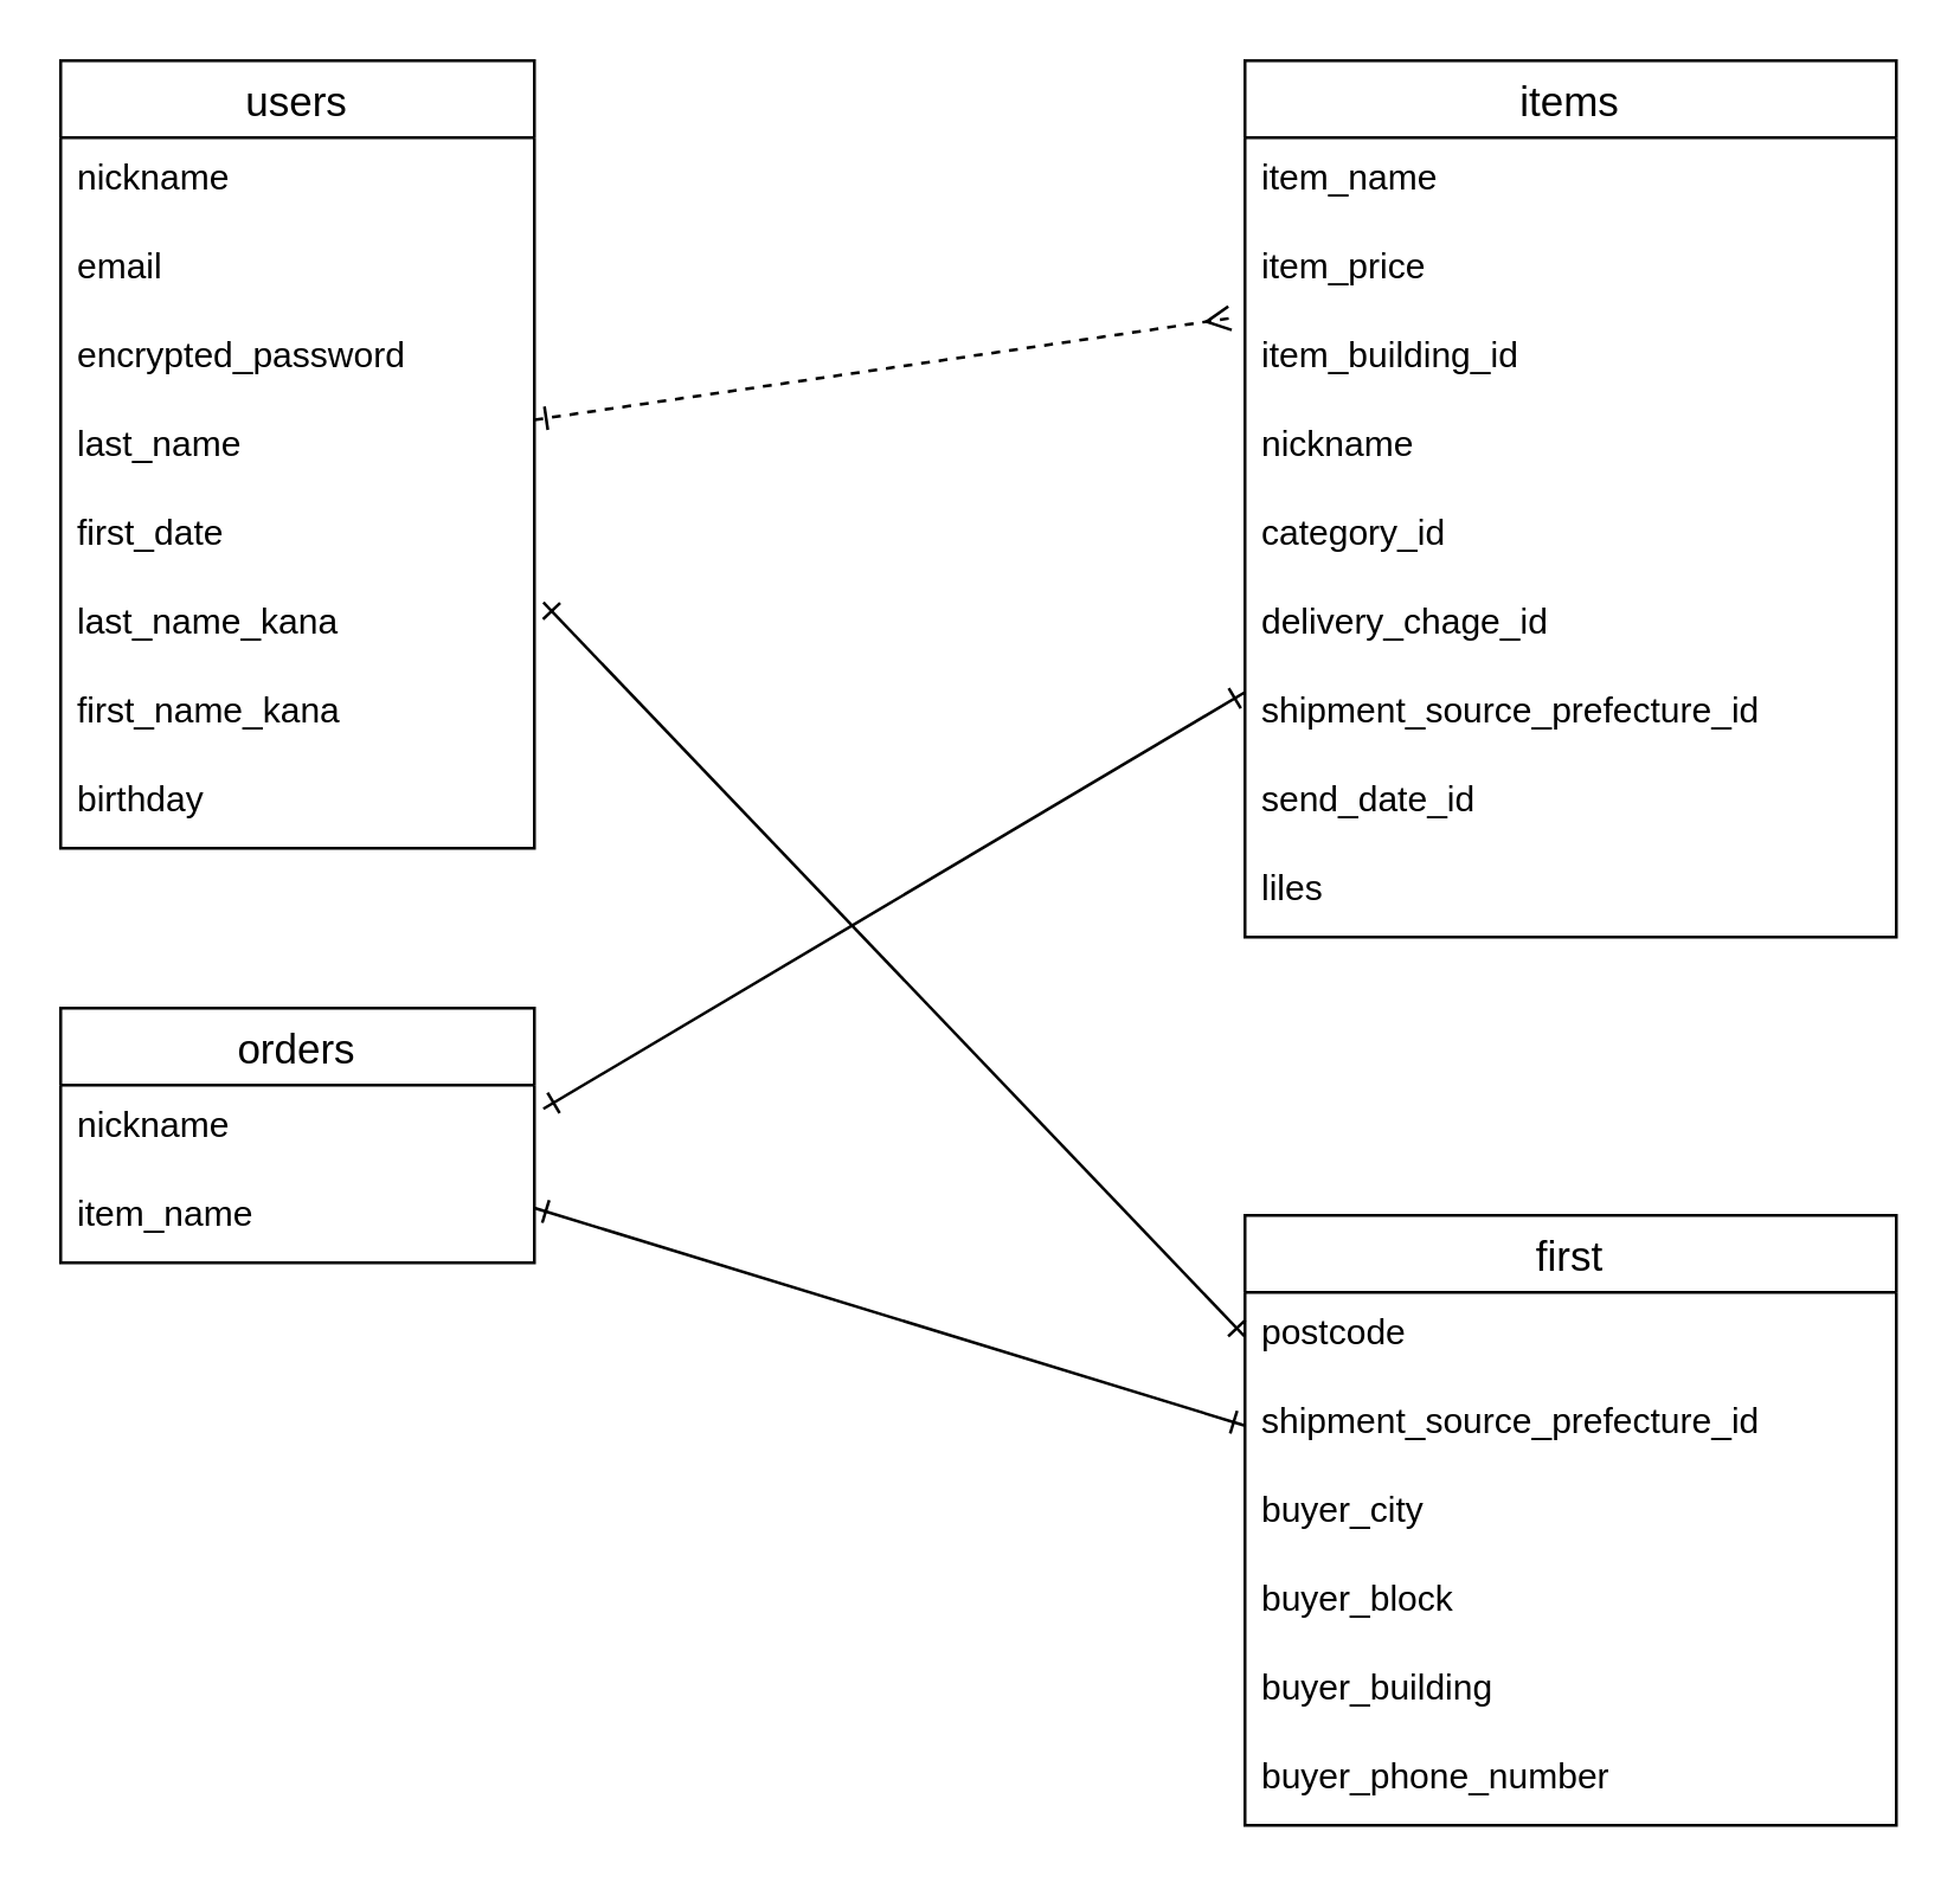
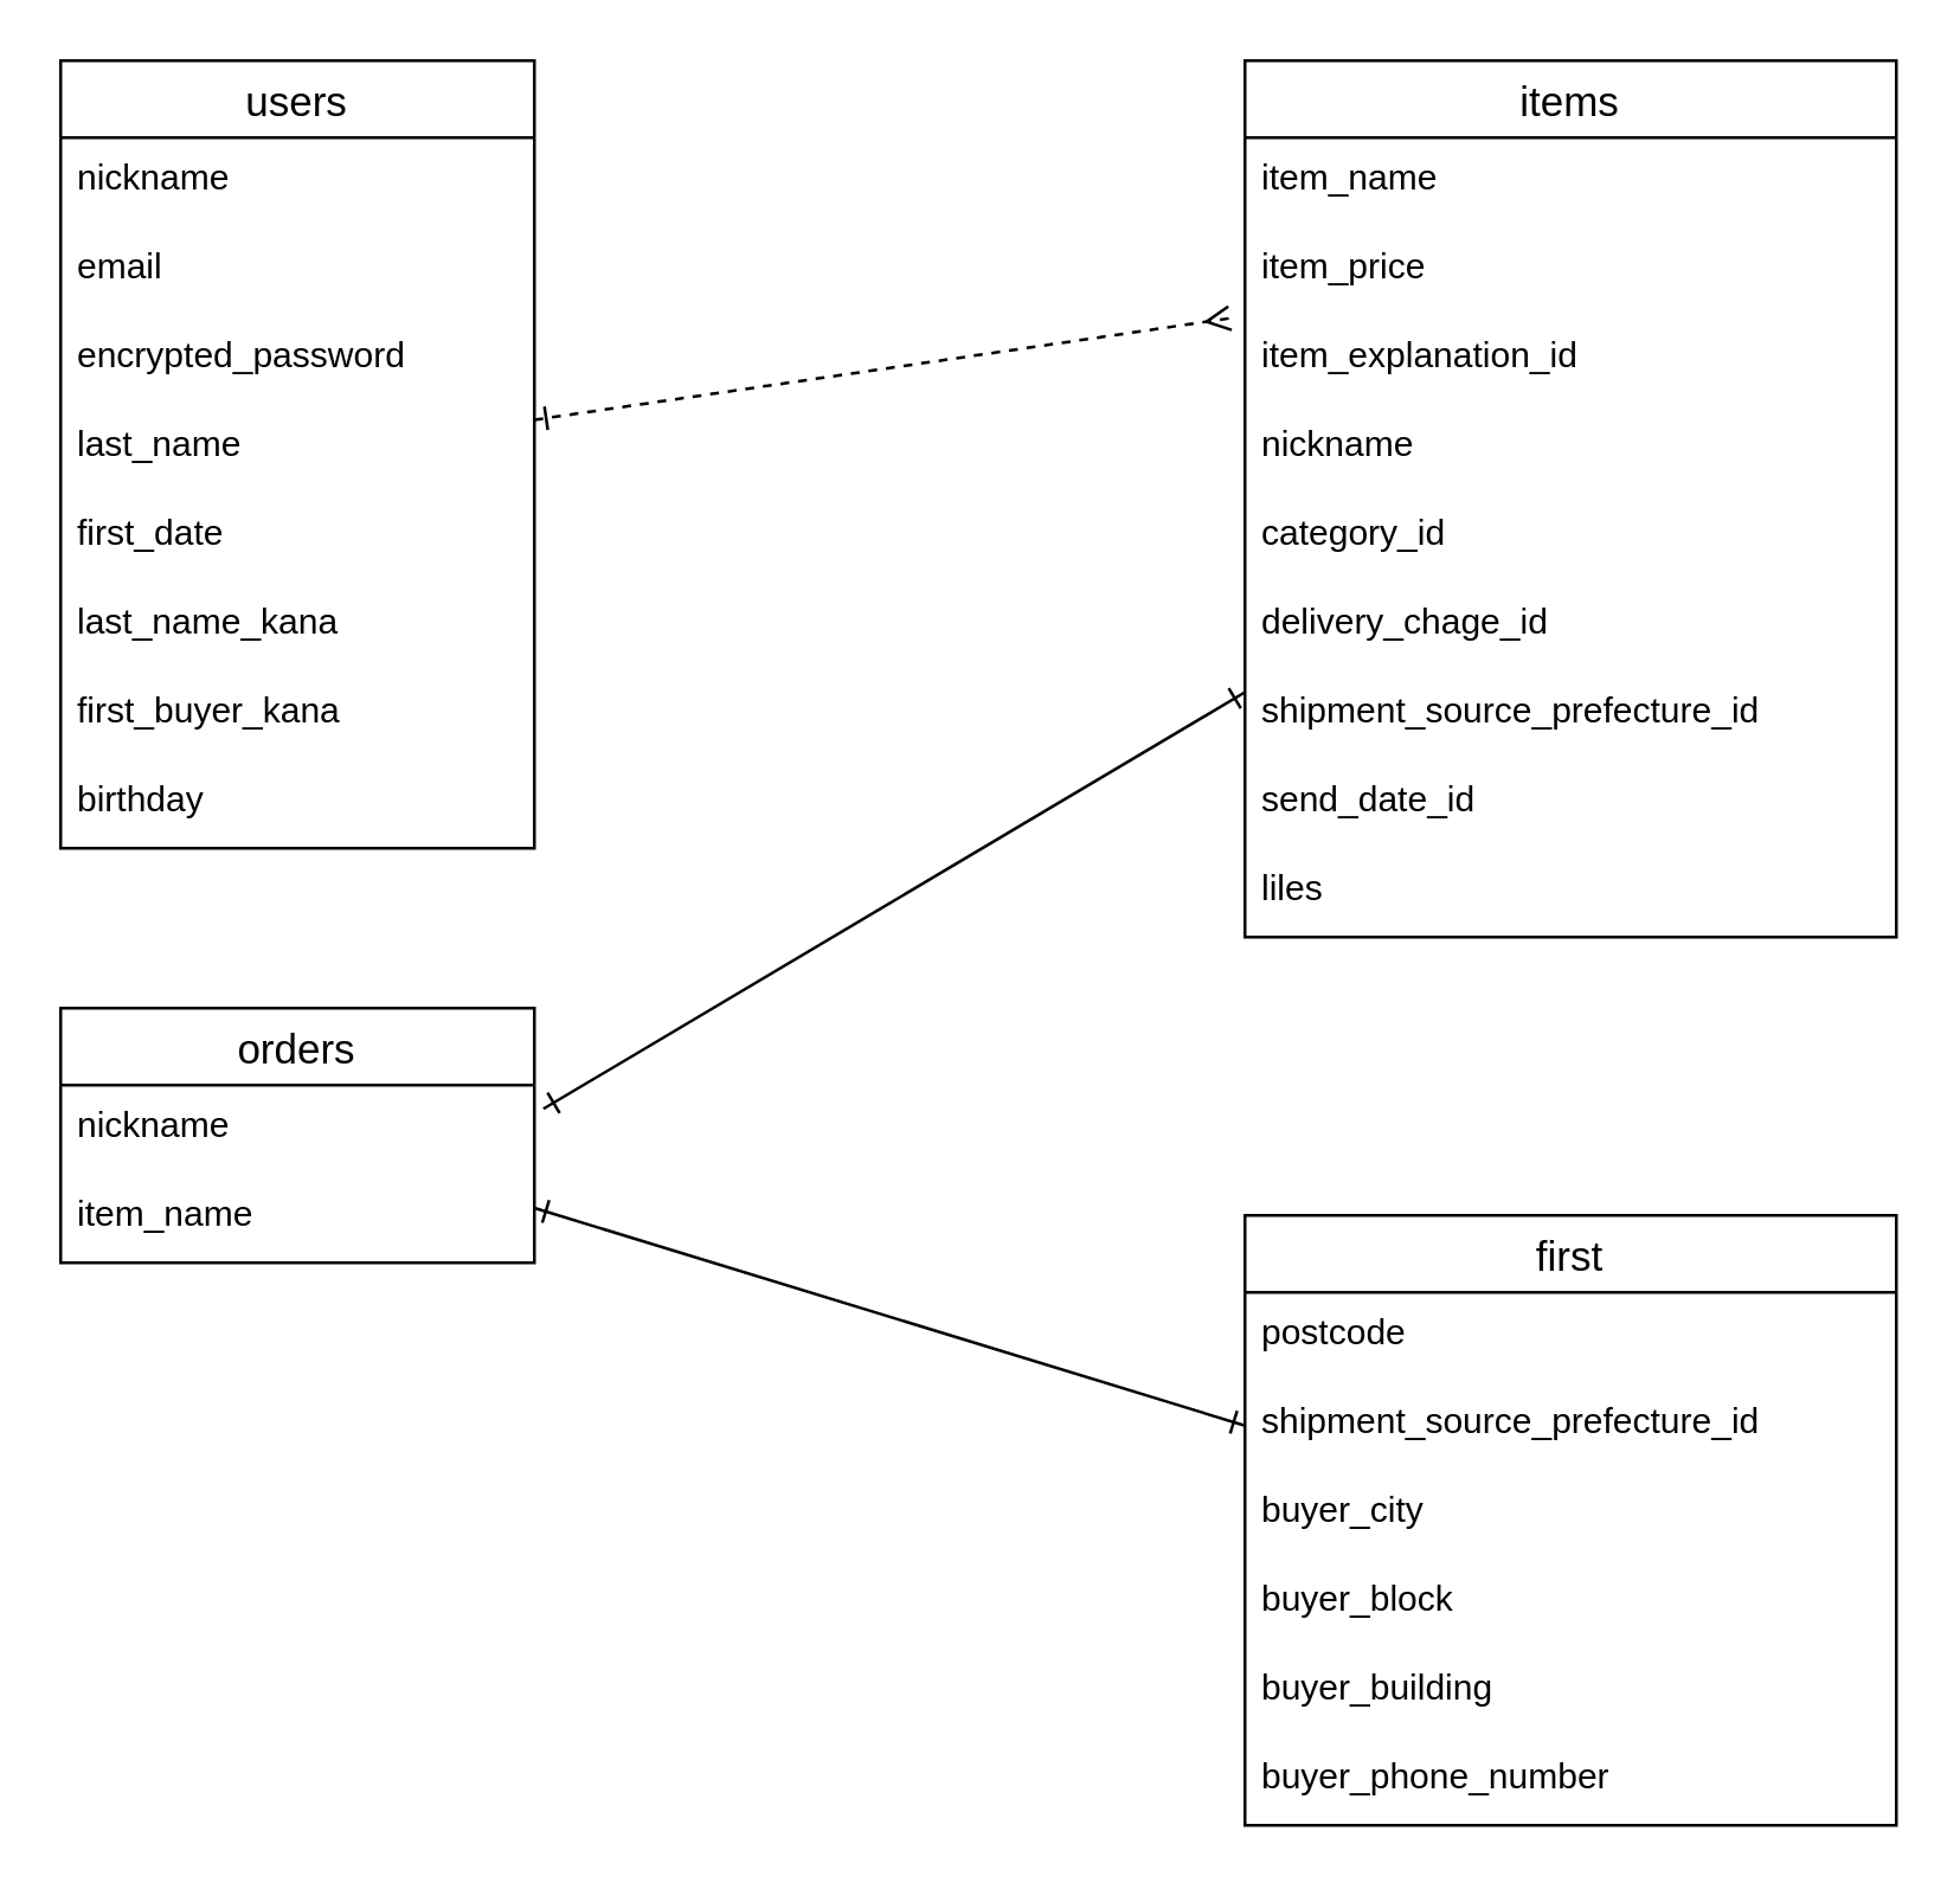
  <mxCell id="0" />
  <mxCell id="1" parent="0" />
  <mxCell id="2" style="edgeStyle=none;html=1;entryX=-0.023;entryY=0.033;entryDx=0;entryDy=0;entryPerimeter=0;endArrow=ERmany;endFill=0;startArrow=ERone;startFill=0;dashed=1;" edge="1" parent="1" source="3" target="16"><mxGeometry relative="1" as="geometry" /></mxCell>
  <mxCell id="3" value="users" style="swimlane;fontStyle=0;childLayout=stackLayout;horizontal=1;startSize=26;horizontalStack=0;resizeParent=1;resizeParentMax=0;resizeLast=0;collapsible=1;marginBottom=0;align=center;fontSize=14;" vertex="1" parent="1"><mxGeometry x="20" y="20" width="160" height="266" as="geometry" /></mxCell>
  <mxCell id="4" value="nickname" style="text;strokeColor=none;fillColor=none;spacingLeft=4;spacingRight=4;overflow=hidden;rotatable=0;points=[[0,0.5],[1,0.5]];portConstraint=eastwest;fontSize=12;" vertex="1" parent="3"><mxGeometry y="26" width="160" height="30" as="geometry" /></mxCell>
  <mxCell id="5" value="email" style="text;strokeColor=none;fillColor=none;spacingLeft=4;spacingRight=4;overflow=hidden;rotatable=0;points=[[0,0.5],[1,0.5]];portConstraint=eastwest;fontSize=12;" vertex="1" parent="3"><mxGeometry y="56" width="160" height="30" as="geometry" /></mxCell>
  <mxCell id="6" value="encrypted_password" style="text;strokeColor=none;fillColor=none;spacingLeft=4;spacingRight=4;overflow=hidden;rotatable=0;points=[[0,0.5],[1,0.5]];portConstraint=eastwest;fontSize=12;" vertex="1" parent="3"><mxGeometry y="86" width="160" height="30" as="geometry" /></mxCell>
  <mxCell id="7" value="last_name" style="text;strokeColor=none;fillColor=none;spacingLeft=4;spacingRight=4;overflow=hidden;rotatable=0;points=[[0,0.5],[1,0.5]];portConstraint=eastwest;fontSize=12;" vertex="1" parent="3"><mxGeometry y="116" width="160" height="30" as="geometry" /></mxCell>
  <mxCell id="8" value="first_date" style="text;strokeColor=none;fillColor=none;spacingLeft=4;spacingRight=4;overflow=hidden;rotatable=0;points=[[0,0.5],[1,0.5]];portConstraint=eastwest;fontSize=12;" vertex="1" parent="3"><mxGeometry y="146" width="160" height="30" as="geometry" /></mxCell>
  <mxCell id="9" value="last_name_kana" style="text;strokeColor=none;fillColor=none;spacingLeft=4;spacingRight=4;overflow=hidden;rotatable=0;points=[[0,0.5],[1,0.5]];portConstraint=eastwest;fontSize=12;" vertex="1" parent="3"><mxGeometry y="176" width="160" height="30" as="geometry" /></mxCell>
- <mxCell id="10" value="first_name_kana" style="text;strokeColor=none;fillColor=none;spacingLeft=4;spacingRight=4;overflow=hidden;rotatable=0;points=[[0,0.5],[1,0.5]];portConstraint=eastwest;fontSize=12;" vertex="1" parent="3"><mxGeometry y="206" width="160" height="30" as="geometry" /></mxCell>
+ <mxCell id="10" value="first_buyer_kana" style="text;strokeColor=none;fillColor=none;spacingLeft=4;spacingRight=4;overflow=hidden;rotatable=0;points=[[0,0.5],[1,0.5]];portConstraint=eastwest;fontSize=12;" vertex="1" parent="3"><mxGeometry y="206" width="160" height="30" as="geometry" /></mxCell>
  <mxCell id="11" value="birthday" style="text;strokeColor=none;fillColor=none;spacingLeft=4;spacingRight=4;overflow=hidden;rotatable=0;points=[[0,0.5],[1,0.5]];portConstraint=eastwest;fontSize=12;" vertex="1" parent="3"><mxGeometry y="236" width="160" height="30" as="geometry" /></mxCell>
  <mxCell id="12" style="edgeStyle=none;html=1;entryX=1.019;entryY=0.267;entryDx=0;entryDy=0;endArrow=ERone;endFill=0;entryPerimeter=0;startArrow=ERone;startFill=0;" edge="1" parent="1" source="13" target="25"><mxGeometry relative="1" as="geometry" /></mxCell>
  <mxCell id="13" value="items" style="swimlane;fontStyle=0;childLayout=stackLayout;horizontal=1;startSize=26;horizontalStack=0;resizeParent=1;resizeParentMax=0;resizeLast=0;collapsible=1;marginBottom=0;align=center;fontSize=14;" vertex="1" parent="1"><mxGeometry x="420" y="20" width="220" height="296" as="geometry" /></mxCell>
  <mxCell id="14" value="item_name" style="text;strokeColor=none;fillColor=none;spacingLeft=4;spacingRight=4;overflow=hidden;rotatable=0;points=[[0,0.5],[1,0.5]];portConstraint=eastwest;fontSize=12;" vertex="1" parent="13"><mxGeometry y="26" width="220" height="30" as="geometry" /></mxCell>
  <mxCell id="15" value="item_price" style="text;strokeColor=none;fillColor=none;spacingLeft=4;spacingRight=4;overflow=hidden;rotatable=0;points=[[0,0.5],[1,0.5]];portConstraint=eastwest;fontSize=12;" vertex="1" parent="13"><mxGeometry y="56" width="220" height="30" as="geometry" /></mxCell>
- <mxCell id="16" value="item_building_id" style="text;strokeColor=none;fillColor=none;spacingLeft=4;spacingRight=4;overflow=hidden;rotatable=0;points=[[0,0.5],[1,0.5]];portConstraint=eastwest;fontSize=12;" vertex="1" parent="13"><mxGeometry y="86" width="220" height="30" as="geometry" /></mxCell>
+ <mxCell id="16" value="item_explanation_id" style="text;strokeColor=none;fillColor=none;spacingLeft=4;spacingRight=4;overflow=hidden;rotatable=0;points=[[0,0.5],[1,0.5]];portConstraint=eastwest;fontSize=12;" vertex="1" parent="13"><mxGeometry y="86" width="220" height="30" as="geometry" /></mxCell>
  <mxCell id="17" value="nickname" style="text;strokeColor=none;fillColor=none;spacingLeft=4;spacingRight=4;overflow=hidden;rotatable=0;points=[[0,0.5],[1,0.5]];portConstraint=eastwest;fontSize=12;" vertex="1" parent="13"><mxGeometry y="116" width="220" height="30" as="geometry" /></mxCell>
  <mxCell id="18" value="category_id" style="text;strokeColor=none;fillColor=none;spacingLeft=4;spacingRight=4;overflow=hidden;rotatable=0;points=[[0,0.5],[1,0.5]];portConstraint=eastwest;fontSize=12;" vertex="1" parent="13"><mxGeometry y="146" width="220" height="30" as="geometry" /></mxCell>
  <mxCell id="19" value="delivery_chage_id" style="text;strokeColor=none;fillColor=none;spacingLeft=4;spacingRight=4;overflow=hidden;rotatable=0;points=[[0,0.5],[1,0.5]];portConstraint=eastwest;fontSize=12;" vertex="1" parent="13"><mxGeometry y="176" width="220" height="30" as="geometry" /></mxCell>
  <mxCell id="20" value="shipment_source_prefecture_id" style="text;strokeColor=none;fillColor=none;spacingLeft=4;spacingRight=4;overflow=hidden;rotatable=0;points=[[0,0.5],[1,0.5]];portConstraint=eastwest;fontSize=12;" vertex="1" parent="13"><mxGeometry y="206" width="220" height="30" as="geometry" /></mxCell>
  <mxCell id="21" value="send_date_id" style="text;strokeColor=none;fillColor=none;spacingLeft=4;spacingRight=4;overflow=hidden;rotatable=0;points=[[0,0.5],[1,0.5]];portConstraint=eastwest;fontSize=12;" vertex="1" parent="13"><mxGeometry y="236" width="220" height="30" as="geometry" /></mxCell>
  <mxCell id="22" value="liles" style="text;strokeColor=none;fillColor=none;spacingLeft=4;spacingRight=4;overflow=hidden;rotatable=0;points=[[0,0.5],[1,0.5]];portConstraint=eastwest;fontSize=12;" vertex="1" parent="13"><mxGeometry y="266" width="220" height="30" as="geometry" /></mxCell>
  <mxCell id="23" style="edgeStyle=none;html=1;startArrow=ERone;startFill=0;endArrow=ERone;endFill=0;entryX=0;entryY=0.5;entryDx=0;entryDy=0;" edge="1" parent="1" source="24" target="30"><mxGeometry relative="1" as="geometry"><mxPoint x="410" y="480" as="targetPoint" /></mxGeometry></mxCell>
  <mxCell id="24" value="orders" style="swimlane;fontStyle=0;childLayout=stackLayout;horizontal=1;startSize=26;horizontalStack=0;resizeParent=1;resizeParentMax=0;resizeLast=0;collapsible=1;marginBottom=0;align=center;fontSize=14;" vertex="1" parent="1"><mxGeometry x="20" y="340" width="160" height="86" as="geometry" /></mxCell>
  <mxCell id="25" value="nickname" style="text;strokeColor=none;fillColor=none;spacingLeft=4;spacingRight=4;overflow=hidden;rotatable=0;points=[[0,0.5],[1,0.5]];portConstraint=eastwest;fontSize=12;" vertex="1" parent="24"><mxGeometry y="26" width="160" height="30" as="geometry" /></mxCell>
  <mxCell id="26" value="item_name" style="text;strokeColor=none;fillColor=none;spacingLeft=4;spacingRight=4;overflow=hidden;rotatable=0;points=[[0,0.5],[1,0.5]];portConstraint=eastwest;fontSize=12;" vertex="1" parent="24"><mxGeometry y="56" width="160" height="30" as="geometry" /></mxCell>
- <mxCell id="27" style="edgeStyle=none;html=1;entryX=1.019;entryY=0.233;entryDx=0;entryDy=0;entryPerimeter=0;startArrow=ERone;startFill=0;endArrow=ERone;endFill=0;exitX=0;exitY=0.5;exitDx=0;exitDy=0;" edge="1" parent="1" source="29" target="9"><mxGeometry relative="1" as="geometry"><mxPoint x="410" y="440" as="sourcePoint" /></mxGeometry></mxCell>
  <mxCell id="28" value="first" style="swimlane;fontStyle=0;childLayout=stackLayout;horizontal=1;startSize=26;horizontalStack=0;resizeParent=1;resizeParentMax=0;resizeLast=0;collapsible=1;marginBottom=0;align=center;fontSize=14;" vertex="1" parent="1"><mxGeometry x="420" y="410" width="220" height="206" as="geometry" /></mxCell>
  <mxCell id="29" value="postcode" style="text;strokeColor=none;fillColor=none;spacingLeft=4;spacingRight=4;overflow=hidden;rotatable=0;points=[[0,0.5],[1,0.5]];portConstraint=eastwest;fontSize=12;" vertex="1" parent="28"><mxGeometry y="26" width="220" height="30" as="geometry" /></mxCell>
  <mxCell id="30" value="shipment_source_prefecture_id" style="text;strokeColor=none;fillColor=none;spacingLeft=4;spacingRight=4;overflow=hidden;rotatable=0;points=[[0,0.5],[1,0.5]];portConstraint=eastwest;fontSize=12;" vertex="1" parent="28"><mxGeometry y="56" width="220" height="30" as="geometry" /></mxCell>
  <mxCell id="31" value="buyer_city" style="text;strokeColor=none;fillColor=none;spacingLeft=4;spacingRight=4;overflow=hidden;rotatable=0;points=[[0,0.5],[1,0.5]];portConstraint=eastwest;fontSize=12;" vertex="1" parent="28"><mxGeometry y="86" width="220" height="30" as="geometry" /></mxCell>
  <mxCell id="32" value="buyer_block" style="text;strokeColor=none;fillColor=none;spacingLeft=4;spacingRight=4;overflow=hidden;rotatable=0;points=[[0,0.5],[1,0.5]];portConstraint=eastwest;fontSize=12;" vertex="1" parent="28"><mxGeometry y="116" width="220" height="30" as="geometry" /></mxCell>
  <mxCell id="33" value="buyer_building" style="text;strokeColor=none;fillColor=none;spacingLeft=4;spacingRight=4;overflow=hidden;rotatable=0;points=[[0,0.5],[1,0.5]];portConstraint=eastwest;fontSize=12;" vertex="1" parent="28"><mxGeometry y="146" width="220" height="30" as="geometry" /></mxCell>
  <mxCell id="34" value="buyer_phone_number" style="text;strokeColor=none;fillColor=none;spacingLeft=4;spacingRight=4;overflow=hidden;rotatable=0;points=[[0,0.5],[1,0.5]];portConstraint=eastwest;fontSize=12;" vertex="1" parent="28"><mxGeometry y="176" width="220" height="30" as="geometry" /></mxCell>
